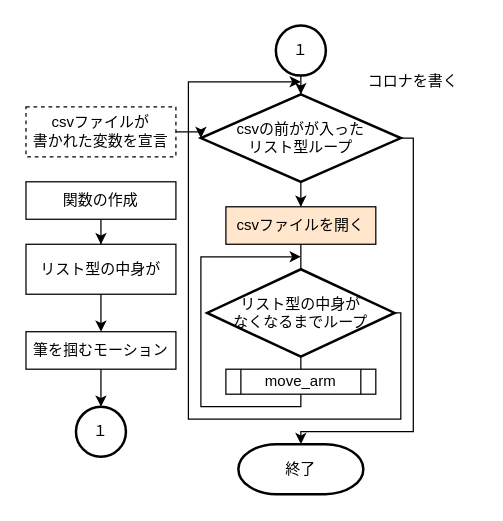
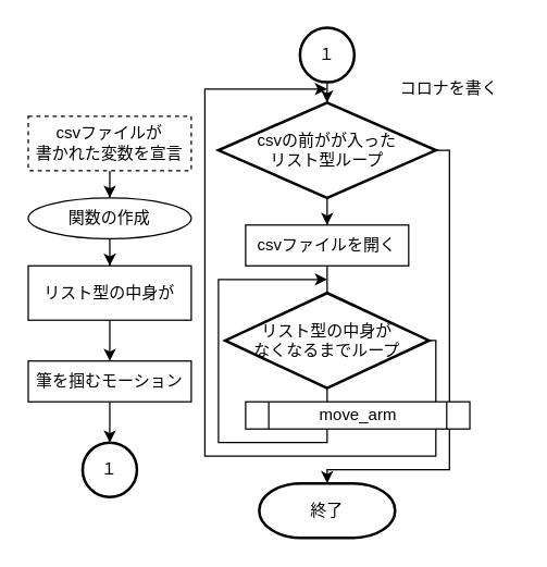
  <mxCell id="0" />
  <mxCell id="1" parent="0" />
- <mxCell id="2" style="edgeStyle=orthogonalEdgeStyle;rounded=0;orthogonalLoop=1;jettySize=auto;html=1;" edge="1" parent="1" source="3" target="15"><mxGeometry relative="1" as="geometry" /></mxCell>
+ <mxCell id="2" style="edgeStyle=orthogonalEdgeStyle;rounded=0;orthogonalLoop=1;jettySize=auto;html=1;entryX=0.5;entryY=0;entryDx=0;entryDy=0;" edge="1" parent="1" source="3" target="5"><mxGeometry relative="1" as="geometry" /></mxCell>
  <mxCell id="3" value="csvファイルが&lt;br&gt;書かれた変数を宣言" style="rounded=0;whiteSpace=wrap;html=1;dashed=1;" vertex="1" parent="1"><mxGeometry x="20" y="85" width="120" height="40" as="geometry" /></mxCell>
  <mxCell id="4" style="edgeStyle=orthogonalEdgeStyle;rounded=0;orthogonalLoop=1;jettySize=auto;html=1;" edge="1" parent="1" source="5" target="7"><mxGeometry relative="1" as="geometry" /></mxCell>
- <mxCell id="5" value="関数の作成" style="rounded=0;whiteSpace=wrap;html=1;" vertex="1" parent="1"><mxGeometry x="20" y="145" width="120" height="30" as="geometry" /></mxCell>
+ <mxCell id="5" value="関数の作成" style="ellipse;whiteSpace=wrap;html=1;" vertex="1" parent="1"><mxGeometry x="20" y="145" width="120" height="30" as="geometry" /></mxCell>
  <mxCell id="6" style="edgeStyle=orthogonalEdgeStyle;rounded=0;orthogonalLoop=1;jettySize=auto;html=1;" edge="1" parent="1" source="7" target="9"><mxGeometry relative="1" as="geometry" /></mxCell>
  <mxCell id="7" value="リスト型の中身が" style="rounded=0;whiteSpace=wrap;html=1;" vertex="1" parent="1"><mxGeometry x="20" y="195" width="120" height="40" as="geometry" /></mxCell>
  <mxCell id="8" style="edgeStyle=orthogonalEdgeStyle;rounded=0;orthogonalLoop=1;jettySize=auto;html=1;entryX=0.5;entryY=0;entryDx=0;entryDy=0;entryPerimeter=0;" edge="1" parent="1" source="9" target="10"><mxGeometry relative="1" as="geometry" /></mxCell>
  <mxCell id="9" value="筆を掴むモーション" style="rounded=0;whiteSpace=wrap;html=1;" vertex="1" parent="1"><mxGeometry x="20" y="265" width="120" height="30" as="geometry" /></mxCell>
  <mxCell id="10" value="１" style="strokeWidth=2;html=1;shape=mxgraph.flowchart.start_2;whiteSpace=wrap;" vertex="1" parent="1"><mxGeometry x="60" y="325" width="40" height="40" as="geometry" /></mxCell>
  <mxCell id="11" style="edgeStyle=orthogonalEdgeStyle;rounded=0;orthogonalLoop=1;jettySize=auto;html=1;entryX=0.5;entryY=0;entryDx=0;entryDy=0;entryPerimeter=0;" edge="1" parent="1" source="12" target="15"><mxGeometry relative="1" as="geometry" /></mxCell>
  <mxCell id="12" value="１" style="strokeWidth=2;html=1;shape=mxgraph.flowchart.start_2;whiteSpace=wrap;" vertex="1" parent="1"><mxGeometry x="220" y="20" width="40" height="40" as="geometry" /></mxCell>
  <mxCell id="13" style="edgeStyle=orthogonalEdgeStyle;rounded=0;orthogonalLoop=1;jettySize=auto;html=1;entryX=0.5;entryY=0;entryDx=0;entryDy=0;" edge="1" parent="1" source="15" target="17"><mxGeometry relative="1" as="geometry" /></mxCell>
  <mxCell id="14" style="edgeStyle=orthogonalEdgeStyle;rounded=0;orthogonalLoop=1;jettySize=auto;html=1;entryX=0.5;entryY=0;entryDx=0;entryDy=0;entryPerimeter=0;" edge="1" parent="1" source="15"><mxGeometry relative="1" as="geometry"><mxPoint x="240" y="355" as="targetPoint" /><Array as="points"><mxPoint x="330" y="110" /><mxPoint x="330" y="345" /><mxPoint x="240" y="345" /></Array></mxGeometry></mxCell>
  <mxCell id="15" value="csvの前がが入った&lt;br&gt;リスト型ループ" style="strokeWidth=2;html=1;shape=mxgraph.flowchart.decision;whiteSpace=wrap;" vertex="1" parent="1"><mxGeometry x="160" y="75" width="160" height="70" as="geometry" /></mxCell>
  <mxCell id="16" style="edgeStyle=orthogonalEdgeStyle;rounded=0;orthogonalLoop=1;jettySize=auto;html=1;endArrow=none;" edge="1" parent="1" source="17" target="20"><mxGeometry relative="1" as="geometry" /></mxCell>
- <mxCell id="17" value="csvファイルを開く" style="rounded=0;whiteSpace=wrap;html=1;fillColor=#ffe6cc;" vertex="1" parent="1"><mxGeometry x="180" y="165" width="120" height="30" as="geometry" /></mxCell>
+ <mxCell id="17" value="csvファイルを開く" style="rounded=0;whiteSpace=wrap;html=1;" vertex="1" parent="1"><mxGeometry x="180" y="165" width="120" height="30" as="geometry" /></mxCell>
  <mxCell id="18" style="edgeStyle=orthogonalEdgeStyle;rounded=0;orthogonalLoop=1;jettySize=auto;html=1;endArrow=none;" edge="1" parent="1" source="20" target="22"><mxGeometry relative="1" as="geometry" /></mxCell>
  <mxCell id="19" style="edgeStyle=orthogonalEdgeStyle;rounded=0;orthogonalLoop=1;jettySize=auto;html=1;" edge="1" parent="1" source="20"><mxGeometry relative="1" as="geometry"><mxPoint x="240" y="65" as="targetPoint" /><Array as="points"><mxPoint x="320" y="250" /><mxPoint x="320" y="335" /><mxPoint x="150" y="335" /><mxPoint x="150" y="65" /></Array></mxGeometry></mxCell>
  <mxCell id="20" value="リスト型の中身が&lt;br&gt;なくなるまでループ" style="strokeWidth=2;html=1;shape=mxgraph.flowchart.decision;whiteSpace=wrap;" vertex="1" parent="1"><mxGeometry x="165" y="215" width="150" height="70" as="geometry" /></mxCell>
  <mxCell id="21" style="edgeStyle=orthogonalEdgeStyle;rounded=0;orthogonalLoop=1;jettySize=auto;html=1;" edge="1" parent="1" source="22"><mxGeometry relative="1" as="geometry"><mxPoint x="240" y="205" as="targetPoint" /><Array as="points"><mxPoint x="240" y="325" /><mxPoint x="160" y="325" /><mxPoint x="160" y="205" /></Array></mxGeometry></mxCell>
- <mxCell id="22" value="move_arm" style="shape=process;whiteSpace=wrap;html=1;backgroundOutline=1;" vertex="1" parent="1"><mxGeometry x="180" y="295" width="120" height="20" as="geometry" /></mxCell>
+ <mxCell id="22" value="move_arm" style="shape=process;whiteSpace=wrap;html=1;backgroundOutline=1;" vertex="1" parent="1"><mxGeometry x="180" y="295" width="165" height="20" as="geometry" /></mxCell>
  <mxCell id="23" value="終了" style="strokeWidth=2;html=1;shape=mxgraph.flowchart.terminator;whiteSpace=wrap;" vertex="1" parent="1"><mxGeometry x="190" y="355" width="100" height="40" as="geometry" /></mxCell>
  <mxCell id="24" value="コロナを書く" style="text;html=1;strokeColor=none;fillColor=none;align=center;verticalAlign=middle;whiteSpace=wrap;rounded=0;" vertex="1" parent="1"><mxGeometry x="280" y="55" width="100" height="20" as="geometry" /></mxCell>
